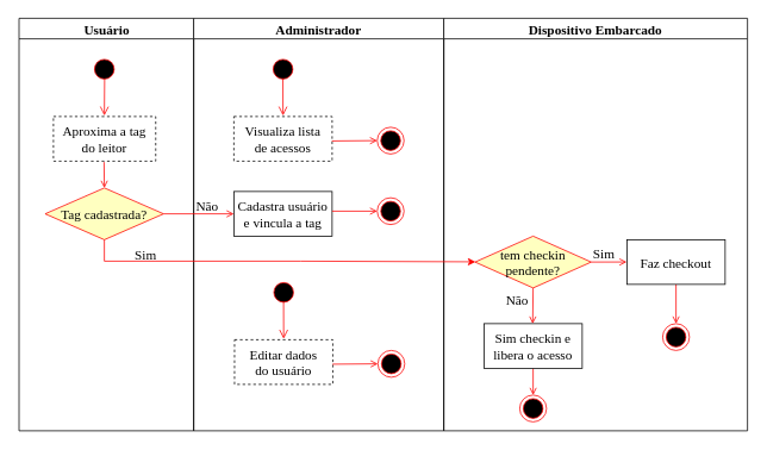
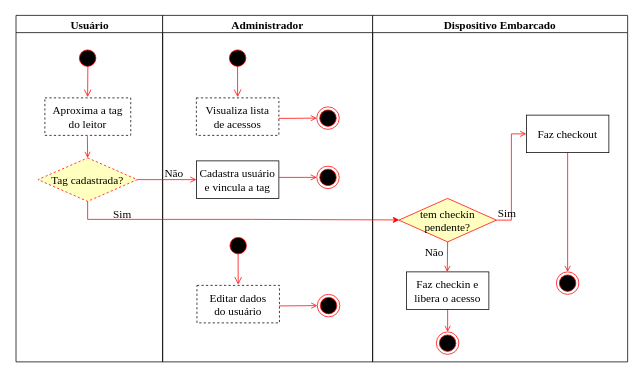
  <mxCell id="0" />
  <mxCell id="1" parent="0" />
  <mxCell id="2" value="Usuário" style="swimlane;whiteSpace=wrap;fontFamily=Times New Roman;fontSize=15;" vertex="1" parent="1"><mxGeometry x="20.5" y="20" width="195.5" height="462" as="geometry" /></mxCell>
  <mxCell id="3" value="" style="ellipse;shape=startState;fillColor=#000000;strokeColor=#ff0000;fontFamily=Times New Roman;fontSize=15;" vertex="1" parent="2"><mxGeometry x="80.5" y="42" width="30" height="30" as="geometry" /></mxCell>
  <mxCell id="4" value="" style="edgeStyle=elbowEdgeStyle;elbow=horizontal;verticalAlign=bottom;endArrow=open;endSize=8;strokeColor=#FF0000;endFill=0;rounded=0;exitX=0.511;exitY=0.869;exitDx=0;exitDy=0;exitPerimeter=0;fontFamily=Times New Roman;fontSize=15;" edge="1" parent="2" source="3"><mxGeometry x="100" y="40" as="geometry"><mxPoint x="95.5" y="109" as="targetPoint" /></mxGeometry></mxCell>
  <mxCell id="5" style="edgeStyle=orthogonalEdgeStyle;rounded=0;orthogonalLoop=1;jettySize=auto;html=1;entryX=0.5;entryY=0;entryDx=0;entryDy=0;fillColor=#e51400;strokeColor=#FF0000;exitX=0.495;exitY=1.02;exitDx=0;exitDy=0;exitPerimeter=0;endArrow=open;endFill=0;fontFamily=Times New Roman;fontSize=15;" edge="1" parent="2" source="6" target="7"><mxGeometry relative="1" as="geometry" /></mxCell>
  <mxCell id="6" value="Aproxima a tag &#10;do leitor" style="fontFamily=Times New Roman;fontSize=15;dashed=1;" vertex="1" parent="2"><mxGeometry x="38.5" y="110" width="114.5" height="50" as="geometry" /></mxCell>
- <mxCell id="7" value="Tag cadastrada?" style="rhombus;fillColor=#ffffc0;strokeColor=#ff0000;fontFamily=Times New Roman;fontSize=15;" vertex="1" parent="2"><mxGeometry x="29.25" y="190" width="132.5" height="58" as="geometry" /></mxCell>
+ <mxCell id="7" value="Tag cadastrada?" style="rhombus;fillColor=#ffffc0;strokeColor=#ff0000;fontFamily=Times New Roman;fontSize=15;dashed=1;" vertex="1" parent="2"><mxGeometry x="29.25" y="190" width="132.5" height="58" as="geometry" /></mxCell>
  <mxCell id="8" value="Sim" style="text;html=1;align=center;verticalAlign=middle;resizable=0;points=[];autosize=1;strokeColor=none;fillColor=none;fontFamily=Times New Roman;fontSize=15;" vertex="1" parent="2"><mxGeometry x="116.75" y="249" width="50" height="30" as="geometry" /></mxCell>
  <mxCell id="9" value="Administrador" style="swimlane;whiteSpace=wrap;startSize=23;fontFamily=Times New Roman;fontSize=15;" vertex="1" parent="1"><mxGeometry x="216" y="20" width="280" height="462" as="geometry" /></mxCell>
  <mxCell id="10" value="" style="ellipse;shape=startState;fillColor=#000000;strokeColor=#ff0000;fontFamily=Times New Roman;fontSize=15;" vertex="1" parent="9"><mxGeometry x="85" y="42" width="30" height="30" as="geometry" /></mxCell>
  <mxCell id="11" value="" style="edgeStyle=elbowEdgeStyle;elbow=horizontal;verticalAlign=bottom;endArrow=open;endSize=8;strokeColor=#FF0000;endFill=1;rounded=0;exitX=0.496;exitY=0.841;exitDx=0;exitDy=0;exitPerimeter=0;fontFamily=Times New Roman;fontSize=15;" edge="1" parent="9" source="10"><mxGeometry x="40" y="20" as="geometry"><mxPoint x="100" y="109" as="targetPoint" /><Array as="points"><mxPoint x="100" y="92" /></Array></mxGeometry></mxCell>
  <mxCell id="12" value="Cadastra usuário &#10;e vincula a tag" style="fontFamily=Times New Roman;fontSize=15;" vertex="1" parent="9"><mxGeometry x="45" y="194" width="110" height="50" as="geometry" /></mxCell>
  <mxCell id="13" value="" style="ellipse;shape=endState;fillColor=#000000;strokeColor=#ff0000;fontFamily=Times New Roman;fontSize=15;" vertex="1" parent="9"><mxGeometry x="205.5" y="201" width="30" height="30" as="geometry" /></mxCell>
  <mxCell id="14" style="edgeStyle=orthogonalEdgeStyle;rounded=0;orthogonalLoop=1;jettySize=auto;html=1;strokeColor=#FF0000;endArrow=open;endFill=0;fontFamily=Times New Roman;fontSize=15;" edge="1" parent="9" target="13"><mxGeometry relative="1" as="geometry"><mxPoint x="240.5" y="341.5" as="targetPoint" /><mxPoint x="155" y="216" as="sourcePoint" /><Array as="points"><mxPoint x="155" y="216" /></Array></mxGeometry></mxCell>
  <mxCell id="15" value="Visualiza lista&#10;de acessos" style="fillColor=rgb(255, 255, 255);strokeColor=rgb(0, 0, 0);fontColor=rgb(0, 0, 0);fontFamily=Times New Roman;fontSize=15;dashed=1;" vertex="1" parent="9"><mxGeometry x="45" y="110" width="110" height="50" as="geometry" /></mxCell>
  <mxCell id="16" value="" style="ellipse;shape=endState;fillColor=#000000;strokeColor=#ff0000;fontFamily=Times New Roman;fontSize=15;" vertex="1" parent="9"><mxGeometry x="205.5" y="122" width="30" height="30" as="geometry" /></mxCell>
  <mxCell id="17" value="" style="endArrow=open;strokeColor=#FF0000;endFill=1;rounded=0;exitX=0.997;exitY=0.548;exitDx=0;exitDy=0;exitPerimeter=0;fontFamily=Times New Roman;fontSize=15;" edge="1" parent="9" source="15" target="16"><mxGeometry relative="1" as="geometry"><mxPoint x="160" y="137" as="sourcePoint" /></mxGeometry></mxCell>
  <mxCell id="18" value="Não" style="text;html=1;align=center;verticalAlign=middle;resizable=0;points=[];autosize=1;strokeColor=none;fillColor=none;fontFamily=Times New Roman;fontSize=15;" vertex="1" parent="9"><mxGeometry x="-10" y="195" width="50" height="30" as="geometry" /></mxCell>
  <mxCell id="19" value="" style="ellipse;shape=startState;fillColor=#000000;strokeColor=#ff0000;fontFamily=Times New Roman;fontSize=15;" vertex="1" parent="9"><mxGeometry x="85.75" y="292" width="30" height="30" as="geometry" /></mxCell>
  <mxCell id="20" value="" style="edgeStyle=elbowEdgeStyle;elbow=horizontal;verticalAlign=bottom;endArrow=open;endSize=8;strokeColor=#FF0000;endFill=1;rounded=0;exitX=0.496;exitY=0.841;exitDx=0;exitDy=0;exitPerimeter=0;fontFamily=Times New Roman;fontSize=15;" edge="1" parent="9" source="19"><mxGeometry x="-319.25" y="142" as="geometry"><mxPoint x="100.75" y="359" as="targetPoint" /><Array as="points"><mxPoint x="100.75" y="342" /></Array></mxGeometry></mxCell>
  <mxCell id="21" value="Editar dados &#10;do usuário" style="fillColor=rgb(255, 255, 255);strokeColor=rgb(0, 0, 0);fontColor=rgb(0, 0, 0);fontFamily=Times New Roman;fontSize=15;dashed=1;" vertex="1" parent="9"><mxGeometry x="45.75" y="360" width="110" height="50" as="geometry" /></mxCell>
  <mxCell id="22" value="" style="ellipse;shape=endState;fillColor=#000000;strokeColor=#ff0000;fontFamily=Times New Roman;fontSize=15;" vertex="1" parent="9"><mxGeometry x="206.25" y="372" width="30" height="30" as="geometry" /></mxCell>
  <mxCell id="23" value="" style="endArrow=open;strokeColor=#FF0000;endFill=1;rounded=0;exitX=0.997;exitY=0.548;exitDx=0;exitDy=0;exitPerimeter=0;fontFamily=Times New Roman;fontSize=15;" edge="1" parent="9" source="21" target="22"><mxGeometry relative="1" as="geometry"><mxPoint x="-199.25" y="259" as="sourcePoint" /></mxGeometry></mxCell>
  <mxCell id="24" value="Dispositivo Embarcado" style="swimlane;whiteSpace=wrap;fontFamily=Times New Roman;fontSize=15;" vertex="1" parent="1"><mxGeometry x="496" y="20" width="340" height="462" as="geometry" /></mxCell>
  <mxCell id="25" value="" style="ellipse;shape=endState;fillColor=#000000;strokeColor=#ff0000;fontFamily=Times New Roman;fontSize=15;" vertex="1" parent="24"><mxGeometry x="85" y="422" width="30" height="30" as="geometry" /></mxCell>
  <mxCell id="26" value="" style="endArrow=open;strokeColor=#FF0000;endFill=1;rounded=0;exitX=0.5;exitY=1;exitDx=0;exitDy=0;fontFamily=Times New Roman;fontSize=15;" edge="1" parent="24" source="32" target="25"><mxGeometry relative="1" as="geometry"><mxPoint x="230" y="382" as="sourcePoint" /></mxGeometry></mxCell>
  <mxCell id="27" style="edgeStyle=orthogonalEdgeStyle;rounded=0;orthogonalLoop=1;jettySize=auto;html=1;entryX=-0.002;entryY=0.499;entryDx=0;entryDy=0;entryPerimeter=0;endArrow=open;endFill=0;exitX=1;exitY=0.5;exitDx=0;exitDy=0;strokeColor=#FF0000;fontFamily=Times New Roman;fontSize=15;" edge="1" parent="24" source="28" target="31"><mxGeometry relative="1" as="geometry"><Array as="points" /></mxGeometry></mxCell>
  <mxCell id="28" value="tem checkin&#10;pendente?" style="rhombus;fillColor=#ffffc0;strokeColor=#ff0000;fontStyle=0;fontFamily=Times New Roman;fontSize=15;" vertex="1" parent="24"><mxGeometry x="35" y="244" width="130" height="58" as="geometry" /></mxCell>
  <mxCell id="29" value="" style="ellipse;shape=endState;fillColor=#000000;strokeColor=#ff0000;fontFamily=Times New Roman;fontSize=15;" vertex="1" parent="24"><mxGeometry x="245" y="342" width="30" height="30" as="geometry" /></mxCell>
  <mxCell id="30" value="" style="endArrow=open;strokeColor=#FF0000;endFill=1;rounded=0;exitX=0.5;exitY=1;exitDx=0;exitDy=0;fontFamily=Times New Roman;fontSize=15;" edge="1" parent="24" source="31" target="29"><mxGeometry relative="1" as="geometry"><mxPoint x="260" y="302" as="sourcePoint" /></mxGeometry></mxCell>
- <mxCell id="31" value="Faz checkout" style="fontFamily=Times New Roman;fontSize=15;" vertex="1" parent="24"><mxGeometry x="205" y="248" width="110" height="50" as="geometry" /></mxCell>
- <mxCell id="32" value="Sim checkin e &#10;libera o acesso" style="fontFamily=Times New Roman;fontSize=15;" vertex="1" parent="24"><mxGeometry x="45" y="342" width="110" height="50" as="geometry" /></mxCell>
+ <mxCell id="31" value="Faz checkout" style="fontFamily=Times New Roman;fontSize=15;" vertex="1" parent="24"><mxGeometry x="205" y="133" width="110" height="50" as="geometry" /></mxCell>
+ <mxCell id="32" value="Faz checkin e &#10;libera o acesso" style="fontFamily=Times New Roman;fontSize=15;" vertex="1" parent="24"><mxGeometry x="45" y="342" width="110" height="50" as="geometry" /></mxCell>
  <mxCell id="33" value="" style="endArrow=open;strokeColor=#FF0000;endFill=1;rounded=0;exitX=0.5;exitY=1;exitDx=0;exitDy=0;entryX=0.496;entryY=0.002;entryDx=0;entryDy=0;entryPerimeter=0;fontFamily=Times New Roman;fontSize=15;" edge="1" parent="24" source="28" target="32"><mxGeometry relative="1" as="geometry"><mxPoint x="270" y="308.0" as="sourcePoint" /><mxPoint x="270" y="352" as="targetPoint" /></mxGeometry></mxCell>
  <mxCell id="34" value="Sim" style="text;html=1;align=center;verticalAlign=middle;resizable=0;points=[];autosize=1;strokeColor=none;fillColor=none;fontFamily=Times New Roman;fontSize=15;" vertex="1" parent="24"><mxGeometry x="154" y="248" width="50" height="30" as="geometry" /></mxCell>
  <mxCell id="35" value="Não" style="text;html=1;align=center;verticalAlign=middle;resizable=0;points=[];autosize=1;strokeColor=none;fillColor=none;fontFamily=Times New Roman;fontSize=15;" vertex="1" parent="24"><mxGeometry x="57" y="300" width="50" height="30" as="geometry" /></mxCell>
  <mxCell id="36" value="" style="endArrow=classic;strokeColor=#FF0000;endFill=1;rounded=0;exitX=0.5;exitY=1;exitDx=0;exitDy=0;fontFamily=Times New Roman;fontSize=15;" edge="1" parent="1" source="7" target="28"><mxGeometry relative="1" as="geometry"><mxPoint x="136" y="262" as="sourcePoint" /><mxPoint x="536" y="361" as="targetPoint" /><Array as="points"><mxPoint x="116" y="292" /><mxPoint x="336" y="292" /></Array></mxGeometry></mxCell>
  <mxCell id="37" style="edgeStyle=orthogonalEdgeStyle;rounded=0;orthogonalLoop=1;jettySize=auto;html=1;strokeColor=#FF0000;startArrow=none;exitX=1;exitY=0.5;exitDx=0;exitDy=0;endArrow=open;endFill=0;fontFamily=Times New Roman;fontSize=15;" edge="1" parent="1" source="7"><mxGeometry relative="1" as="geometry"><Array as="points"><mxPoint x="261" y="239" /></Array><mxPoint x="261" y="239" as="targetPoint" /></mxGeometry></mxCell>
